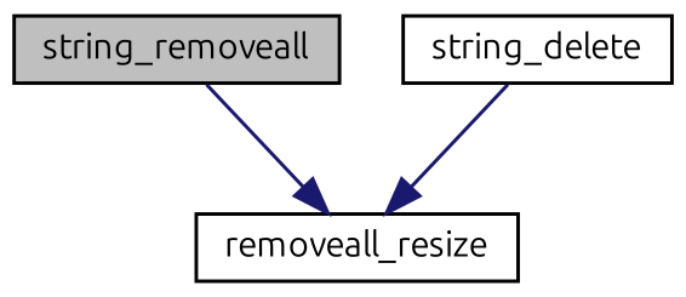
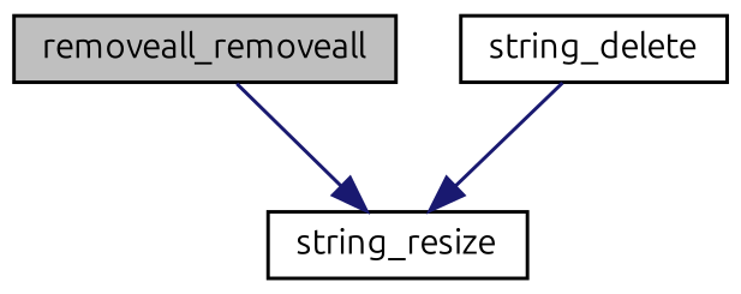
  digraph {
    fontname=Ubuntu
    rankdir=TB
    node [color=black fillcolor=white fontname=Ubuntu fontsize=10 shape=record style=filled]
    edge [color=midnightblue fontname=Ubuntu fontsize=10 labelfontname=Helvetica labelfontsize=10 style=solid]
-   n1 [fillcolor=grey75 fontcolor=black height=0.2 label=string_removeall width=0.4]
-   n2 [height=0.2 label=removeall_resize width=0.4]
+   n1 [fillcolor=grey75 fontcolor=black height=0.2 label=removeall_removeall width=0.4]
+   n2 [height=0.2 label=string_resize width=0.4]
    n3 [height=0.2 label=string_delete width=0.4]
    n1 -> n2
    n3 -> n2
  }
